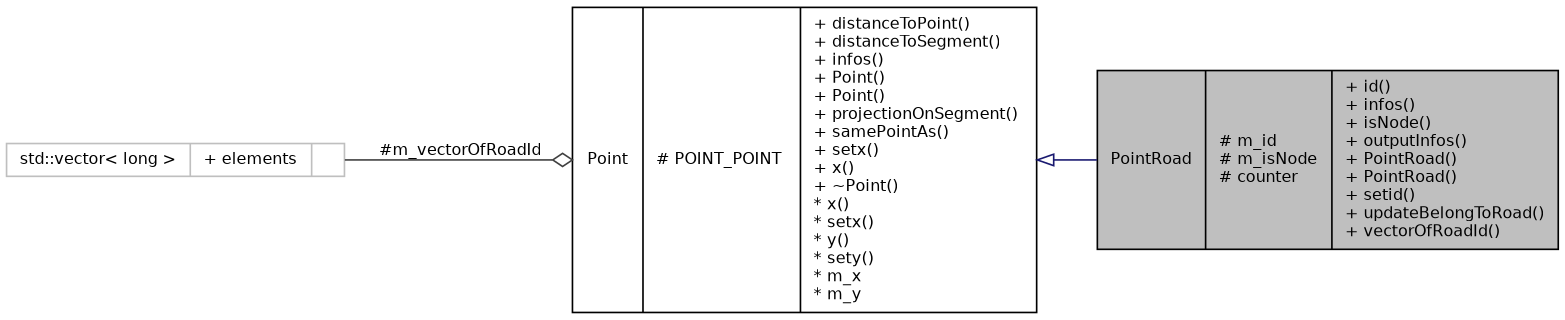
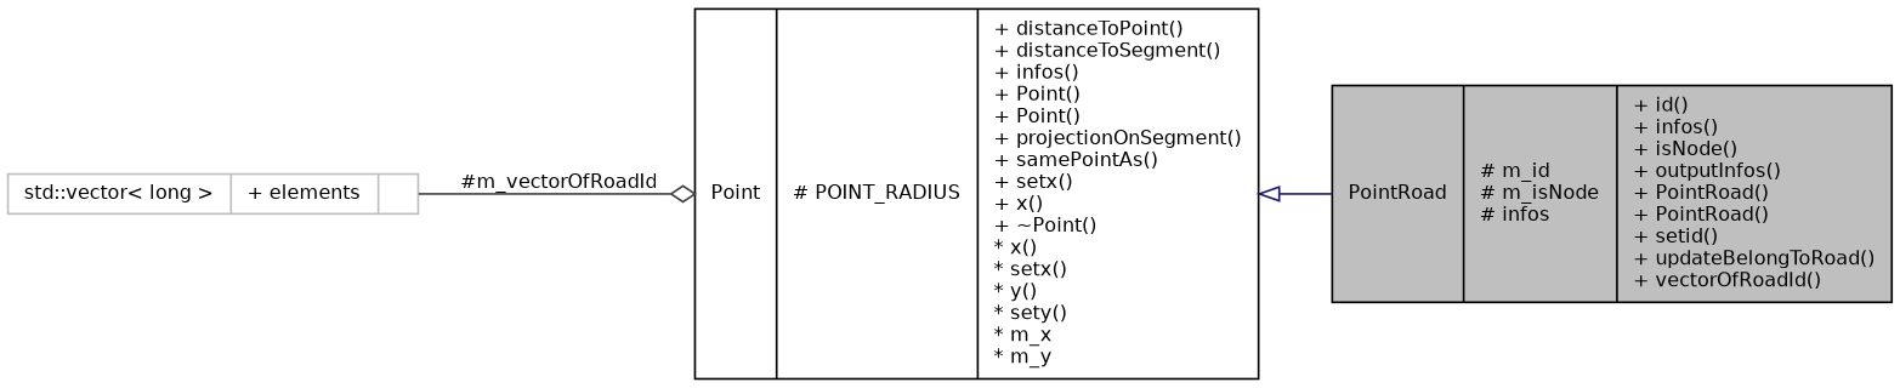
  digraph {
    rankdir=LR
    node [color=black fontname=Helvetica fontsize=10 shape=record]
    edge [fontname=Helvetica fontsize=10 labelfontname=Helvetica labelfontsize=10 style=solid]
-   n1 [fillcolor=grey75 fontcolor=black height=0.2 label="{PointRoad\n|# m_id\l# m_isNode\l# counter\l|+ id()\l+ infos()\l+ isNode()\l+ outputInfos()\l+ PointRoad()\l+ PointRoad()\l+ setid()\l+ updateBelongToRoad()\l+ vectorOfRoadId()\l}" style=filled width=0.4]
-   n2 [height=0.2 label="{Point\n|# POINT_POINT\l|+ distanceToPoint()\l+ distanceToSegment()\l+ infos()\l+ Point()\l+ Point()\l+ projectionOnSegment()\l+ samePointAs()\l+ setx()\l+ x()\l+ ~Point()\l* x()\l* setx()\l* y()\l* sety()\l* m_x\l* m_y\l}" width=0.4]
+   n1 [fillcolor=grey75 fontcolor=black height=0.2 label="{PointRoad\n|# m_id\l# m_isNode\l# infos\l|+ id()\l+ infos()\l+ isNode()\l+ outputInfos()\l+ PointRoad()\l+ PointRoad()\l+ setid()\l+ updateBelongToRoad()\l+ vectorOfRoadId()\l}" style=filled width=0.4]
+   n2 [height=0.2 label="{Point\n|# POINT_RADIUS\l|+ distanceToPoint()\l+ distanceToSegment()\l+ infos()\l+ Point()\l+ Point()\l+ projectionOnSegment()\l+ samePointAs()\l+ setx()\l+ x()\l+ ~Point()\l* x()\l* setx()\l* y()\l* sety()\l* m_x\l* m_y\l}" width=0.4]
    n3 [color=grey75 height=0.2 label="{std::vector\< long \>\n|+ elements\l|}" width=0.4]
    n2 -> n1 [arrowtail=onormal color=midnightblue dir=back]
    n3 -> n2 [arrowhead=odiamond color=grey25 label=" #m_vectorOfRoadId"]
  }
